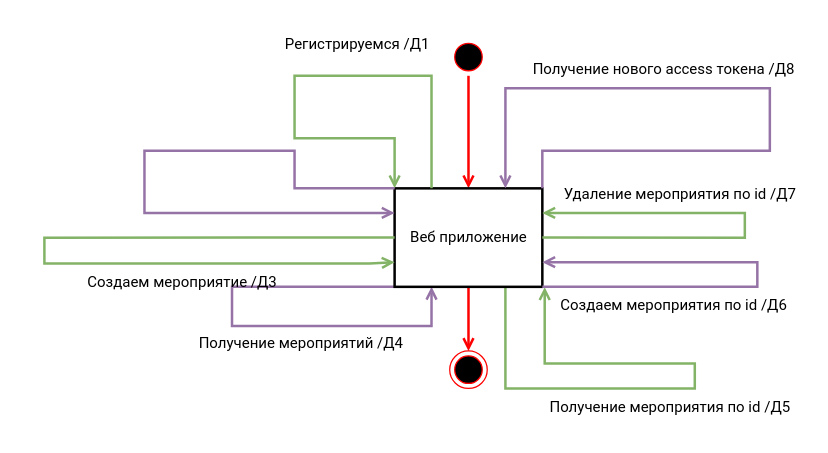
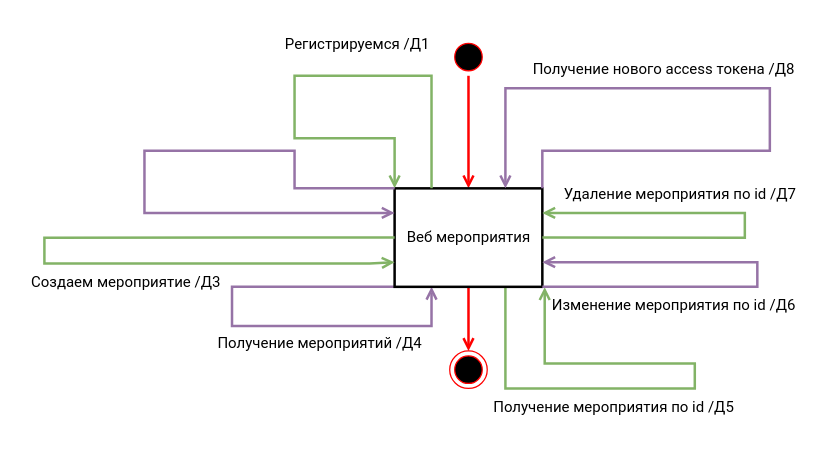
  <mxCell id="0" />
  <mxCell id="1" parent="0" />
  <mxCell id="2" style="edgeStyle=orthogonalEdgeStyle;rounded=0;orthogonalLoop=1;jettySize=auto;html=1;exitX=0.5;exitY=1;exitDx=0;exitDy=0;entryX=0.5;entryY=0;entryDx=0;entryDy=0;endArrow=open;endFill=0;strokeColor=#FF0000;strokeWidth=2;fontFamily=Roboto;fontSource=https%3A%2F%2Ffonts.googleapis.com%2Fcss%3Ffamily%3DRoboto;" parent="1" source="3" target="8" edge="1"><mxGeometry relative="1" as="geometry" /></mxCell>
  <mxCell id="3" value="" style="ellipse;html=1;shape=startState;fillColor=#000000;strokeColor=#ff0000;fontFamily=Roboto;fontSource=https%3A%2F%2Ffonts.googleapis.com%2Fcss%3Ffamily%3DRoboto;" parent="1" vertex="1"><mxGeometry x="359.06" y="30" width="30" height="30" as="geometry" /></mxCell>
  <mxCell id="4" value="" style="ellipse;html=1;shape=endState;fillColor=#000000;strokeColor=#ff0000;fontFamily=Roboto;fontSource=https%3A%2F%2Ffonts.googleapis.com%2Fcss%3Ffamily%3DRoboto;" parent="1" vertex="1"><mxGeometry x="359.06" y="280" width="30" height="30" as="geometry" /></mxCell>
  <mxCell id="5" style="edgeStyle=orthogonalEdgeStyle;rounded=0;orthogonalLoop=1;jettySize=auto;html=1;exitX=0.5;exitY=1;exitDx=0;exitDy=0;entryX=0.5;entryY=0;entryDx=0;entryDy=0;strokeWidth=2;endArrow=open;endFill=0;strokeColor=#FF0000;fontFamily=Roboto;fontSource=https%3A%2F%2Ffonts.googleapis.com%2Fcss%3Ffamily%3DRoboto;" parent="1" source="8" target="4" edge="1"><mxGeometry relative="1" as="geometry" /></mxCell>
  <mxCell id="6" style="edgeStyle=orthogonalEdgeStyle;rounded=0;orthogonalLoop=1;jettySize=auto;html=1;exitX=0;exitY=1;exitDx=0;exitDy=0;endArrow=open;endFill=0;strokeColor=#9673a6;strokeWidth=2;entryX=0.25;entryY=1;entryDx=0;entryDy=0;fillColor=#e1d5e7;fontFamily=Roboto;fontSource=https%3A%2F%2Ffonts.googleapis.com%2Fcss%3Ffamily%3DRoboto;" parent="1" source="8" target="8" edge="1"><mxGeometry relative="1" as="geometry"><mxPoint x="355" y="229" as="targetPoint" /><Array as="points"><mxPoint x="185" y="229" /><mxPoint x="185" y="260" /><mxPoint x="345" y="260" /></Array></mxGeometry></mxCell>
  <mxCell id="7" style="edgeStyle=orthogonalEdgeStyle;rounded=0;orthogonalLoop=1;jettySize=auto;html=1;exitX=0.75;exitY=1;exitDx=0;exitDy=0;endArrow=open;endFill=0;strokeColor=#82b366;strokeWidth=2;fillColor=#d5e8d4;fontFamily=Roboto;fontSource=https%3A%2F%2Ffonts.googleapis.com%2Fcss%3Ffamily%3DRoboto;" parent="1" source="8" edge="1"><mxGeometry relative="1" as="geometry"><mxPoint x="435" y="229" as="targetPoint" /><Array as="points"><mxPoint x="404" y="310" /><mxPoint x="555" y="310" /><mxPoint x="555" y="290" /><mxPoint x="435" y="290" /></Array></mxGeometry></mxCell>
- <mxCell id="8" value="Веб приложение" style="html=1;strokeWidth=2;fontFamily=Roboto;fontSource=https%3A%2F%2Ffonts.googleapis.com%2Fcss%3Ffamily%3DRoboto;" parent="1" vertex="1"><mxGeometry x="315" y="150" width="118.11" height="78.74" as="geometry" /></mxCell>
+ <mxCell id="8" value="Веб мероприятия" style="html=1;strokeWidth=2;fontFamily=Roboto;fontSource=https%3A%2F%2Ffonts.googleapis.com%2Fcss%3Ffamily%3DRoboto;" parent="1" vertex="1"><mxGeometry x="315" y="150" width="118.11" height="78.74" as="geometry" /></mxCell>
  <mxCell id="9" value="Регистрируемся /Д1" style="text;html=1;align=center;verticalAlign=middle;resizable=0;points=[];autosize=1;strokeColor=none;fillColor=none;fontFamily=Roboto;fontSource=https%3A%2F%2Ffonts.googleapis.com%2Fcss%3Ffamily%3DRoboto;" parent="1" vertex="1"><mxGeometry x="220" y="20" width="130" height="30" as="geometry" /></mxCell>
  <mxCell id="10" style="edgeStyle=orthogonalEdgeStyle;rounded=0;orthogonalLoop=1;jettySize=auto;html=1;exitX=0.25;exitY=0;exitDx=0;exitDy=0;entryX=0;entryY=0;entryDx=0;entryDy=0;endArrow=open;endFill=0;strokeColor=#82b366;strokeWidth=2;fillColor=#d5e8d4;fontFamily=Roboto;fontSource=https%3A%2F%2Ffonts.googleapis.com%2Fcss%3Ffamily%3DRoboto;" parent="1" source="8" target="8" edge="1"><mxGeometry relative="1" as="geometry"><Array as="points"><mxPoint x="345" y="60" /><mxPoint x="235" y="60" /><mxPoint x="235" y="110" /><mxPoint x="315" y="110" /></Array></mxGeometry></mxCell>
  <mxCell id="11" style="edgeStyle=orthogonalEdgeStyle;rounded=0;orthogonalLoop=1;jettySize=auto;html=1;exitX=0;exitY=0;exitDx=0;exitDy=0;entryX=0;entryY=0.25;entryDx=0;entryDy=0;endArrow=open;endFill=0;strokeColor=#9673a6;strokeWidth=2;fillColor=#e1d5e7;fontFamily=Roboto;fontSource=https%3A%2F%2Ffonts.googleapis.com%2Fcss%3Ffamily%3DRoboto;" parent="1" source="8" target="8" edge="1"><mxGeometry relative="1" as="geometry"><Array as="points"><mxPoint x="235" y="150" /><mxPoint x="235" y="120" /><mxPoint x="115" y="120" /><mxPoint x="115" y="170" /></Array></mxGeometry></mxCell>
  <mxCell id="12" style="edgeStyle=orthogonalEdgeStyle;rounded=0;orthogonalLoop=1;jettySize=auto;html=1;exitX=0;exitY=0.5;exitDx=0;exitDy=0;entryX=0;entryY=0.75;entryDx=0;entryDy=0;endArrow=open;endFill=0;strokeColor=#82b366;strokeWidth=2;fillColor=#d5e8d4;fontFamily=Roboto;fontSource=https%3A%2F%2Ffonts.googleapis.com%2Fcss%3Ffamily%3DRoboto;" parent="1" source="8" target="8" edge="1"><mxGeometry relative="1" as="geometry"><Array as="points"><mxPoint x="35" y="189" /><mxPoint x="35" y="210" /><mxPoint x="295" y="210" /></Array></mxGeometry></mxCell>
- <mxCell id="13" value="Создаем мероприятие /Д3" style="text;html=1;align=center;verticalAlign=middle;resizable=0;points=[];autosize=1;strokeColor=none;fillColor=none;fontFamily=Roboto;fontSource=https%3A%2F%2Ffonts.googleapis.com%2Fcss%3Ffamily%3DRoboto;" parent="1" vertex="1"><mxGeometry x="65" y="210" width="160" height="30" as="geometry" /></mxCell>
- <mxCell id="14" value="Получение мероприятий /Д4" style="text;html=1;align=center;verticalAlign=middle;resizable=0;points=[];autosize=1;strokeColor=none;fillColor=none;fontFamily=Roboto;fontSource=https%3A%2F%2Ffonts.googleapis.com%2Fcss%3Ffamily%3DRoboto;" parent="1" vertex="1"><mxGeometry x="155" y="258.74" width="170" height="30" as="geometry" /></mxCell>
- <mxCell id="15" value="Получение мероприятия по id /Д5" style="text;html=1;align=center;verticalAlign=middle;resizable=0;points=[];autosize=1;strokeColor=none;fillColor=none;fontFamily=Roboto;fontSource=https%3A%2F%2Ffonts.googleapis.com%2Fcss%3Ffamily%3DRoboto;" parent="1" vertex="1"><mxGeometry x="435" y="310" width="200" height="30" as="geometry" /></mxCell>
- <mxCell id="16" value="Создаем мероприятия по id /Д6" style="text;html=1;align=center;verticalAlign=middle;resizable=0;points=[];autosize=1;strokeColor=none;fillColor=none;fontFamily=Roboto;fontSource=https%3A%2F%2Ffonts.googleapis.com%2Fcss%3Ffamily%3DRoboto;" parent="1" vertex="1"><mxGeometry x="438.11" y="228.74" width="200" height="30" as="geometry" /></mxCell>
+ <mxCell id="13" value="Создаем мероприятие /Д3" style="text;html=1;align=center;verticalAlign=middle;resizable=0;points=[];autosize=1;strokeColor=none;fillColor=none;fontFamily=Roboto;fontSource=https%3A%2F%2Ffonts.googleapis.com%2Fcss%3Ffamily%3DRoboto;" parent="1" vertex="1"><mxGeometry x="20" y="210" width="160" height="30" as="geometry" /></mxCell>
+ <mxCell id="14" value="Получение мероприятий /Д4" style="text;html=1;align=center;verticalAlign=middle;resizable=0;points=[];autosize=1;strokeColor=none;fillColor=none;fontFamily=Roboto;fontSource=https%3A%2F%2Ffonts.googleapis.com%2Fcss%3Ffamily%3DRoboto;" parent="1" vertex="1"><mxGeometry x="170" y="258.74" width="170" height="30" as="geometry" /></mxCell>
+ <mxCell id="15" value="Получение мероприятия по id /Д5" style="text;html=1;align=center;verticalAlign=middle;resizable=0;points=[];autosize=1;strokeColor=none;fillColor=none;fontFamily=Roboto;fontSource=https%3A%2F%2Ffonts.googleapis.com%2Fcss%3Ffamily%3DRoboto;" parent="1" vertex="1"><mxGeometry x="390" y="310" width="200" height="30" as="geometry" /></mxCell>
+ <mxCell id="16" value="Изменение мероприятия по id /Д6" style="text;html=1;align=center;verticalAlign=middle;resizable=0;points=[];autosize=1;strokeColor=none;fillColor=none;fontFamily=Roboto;fontSource=https%3A%2F%2Ffonts.googleapis.com%2Fcss%3Ffamily%3DRoboto;" parent="1" vertex="1"><mxGeometry x="438.11" y="228.74" width="200" height="30" as="geometry" /></mxCell>
  <mxCell id="17" style="edgeStyle=orthogonalEdgeStyle;rounded=0;orthogonalLoop=1;jettySize=auto;html=1;exitX=1;exitY=1;exitDx=0;exitDy=0;entryX=1;entryY=0.75;entryDx=0;entryDy=0;endArrow=open;endFill=0;strokeColor=#9673a6;strokeWidth=2;fillColor=#e1d5e7;fontFamily=Roboto;fontSource=https%3A%2F%2Ffonts.googleapis.com%2Fcss%3Ffamily%3DRoboto;" parent="1" source="8" target="8" edge="1"><mxGeometry relative="1" as="geometry"><Array as="points"><mxPoint x="605" y="229" /><mxPoint x="605" y="209" /></Array></mxGeometry></mxCell>
  <mxCell id="18" style="edgeStyle=orthogonalEdgeStyle;rounded=0;orthogonalLoop=1;jettySize=auto;html=1;exitX=1;exitY=0.5;exitDx=0;exitDy=0;entryX=1;entryY=0.25;entryDx=0;entryDy=0;endArrow=open;endFill=0;strokeColor=#82b366;strokeWidth=2;fillColor=#d5e8d4;fontFamily=Roboto;fontSource=https%3A%2F%2Ffonts.googleapis.com%2Fcss%3Ffamily%3DRoboto;" parent="1" source="8" target="8" edge="1"><mxGeometry relative="1" as="geometry"><Array as="points"><mxPoint x="595" y="189" /><mxPoint x="595" y="170" /></Array></mxGeometry></mxCell>
  <mxCell id="19" value="Удаление мероприятия по id /Д7" style="text;html=1;align=center;verticalAlign=middle;resizable=0;points=[];autosize=1;strokeColor=none;fillColor=none;fontFamily=Roboto;fontSource=https%3A%2F%2Ffonts.googleapis.com%2Fcss%3Ffamily%3DRoboto;" parent="1" vertex="1"><mxGeometry x="448.11" y="140" width="190" height="30" as="geometry" /></mxCell>
  <mxCell id="20" style="edgeStyle=orthogonalEdgeStyle;rounded=0;orthogonalLoop=1;jettySize=auto;html=1;exitX=1;exitY=0;exitDx=0;exitDy=0;entryX=0.75;entryY=0;entryDx=0;entryDy=0;endArrow=open;endFill=0;strokeColor=#9673a6;strokeWidth=2;fillColor=#e1d5e7;fontFamily=Roboto;fontSource=https%3A%2F%2Ffonts.googleapis.com%2Fcss%3Ffamily%3DRoboto;" parent="1" source="8" target="8" edge="1"><mxGeometry relative="1" as="geometry"><Array as="points"><mxPoint x="433" y="120" /><mxPoint x="615" y="120" /><mxPoint x="615" y="70" /><mxPoint x="404" y="70" /></Array></mxGeometry></mxCell>
  <mxCell id="21" value="Получение нового access токена /Д8" style="text;html=1;align=center;verticalAlign=middle;resizable=0;points=[];autosize=1;strokeColor=none;fillColor=none;fontFamily=Roboto;fontSource=https%3A%2F%2Ffonts.googleapis.com%2Fcss%3Ffamily%3DRoboto;" parent="1" vertex="1"><mxGeometry x="420" y="40" width="220" height="30" as="geometry" /></mxCell>
